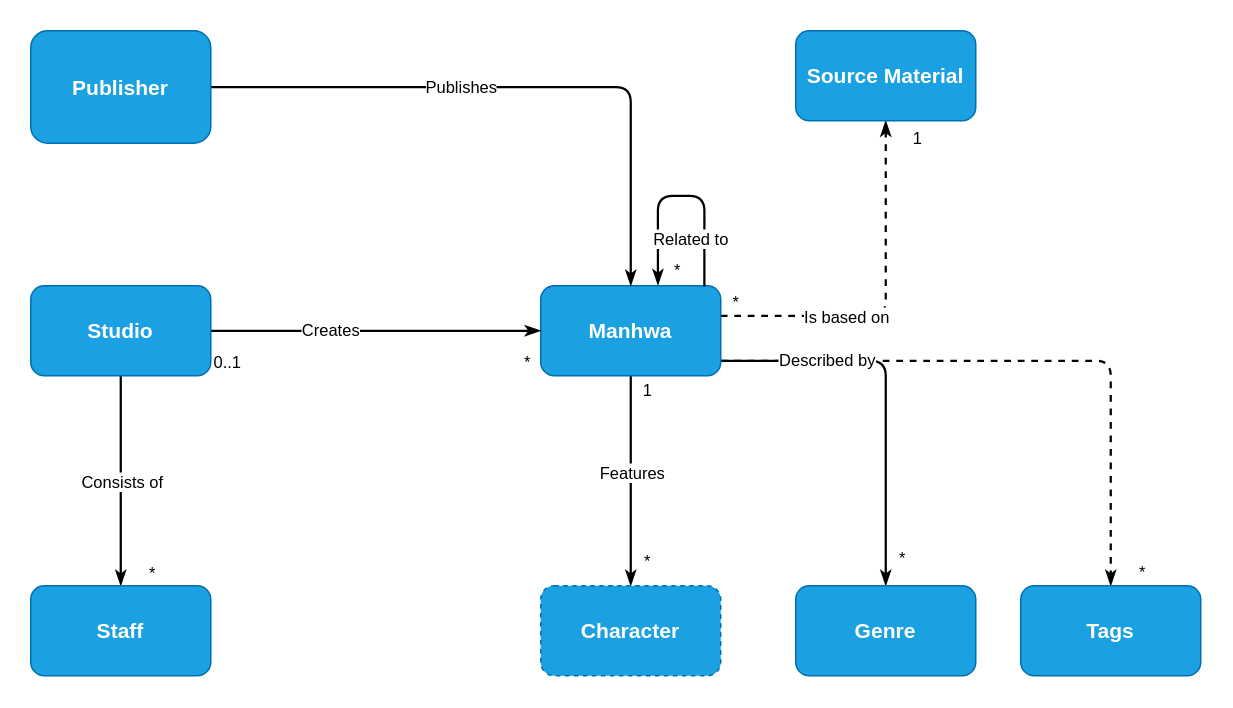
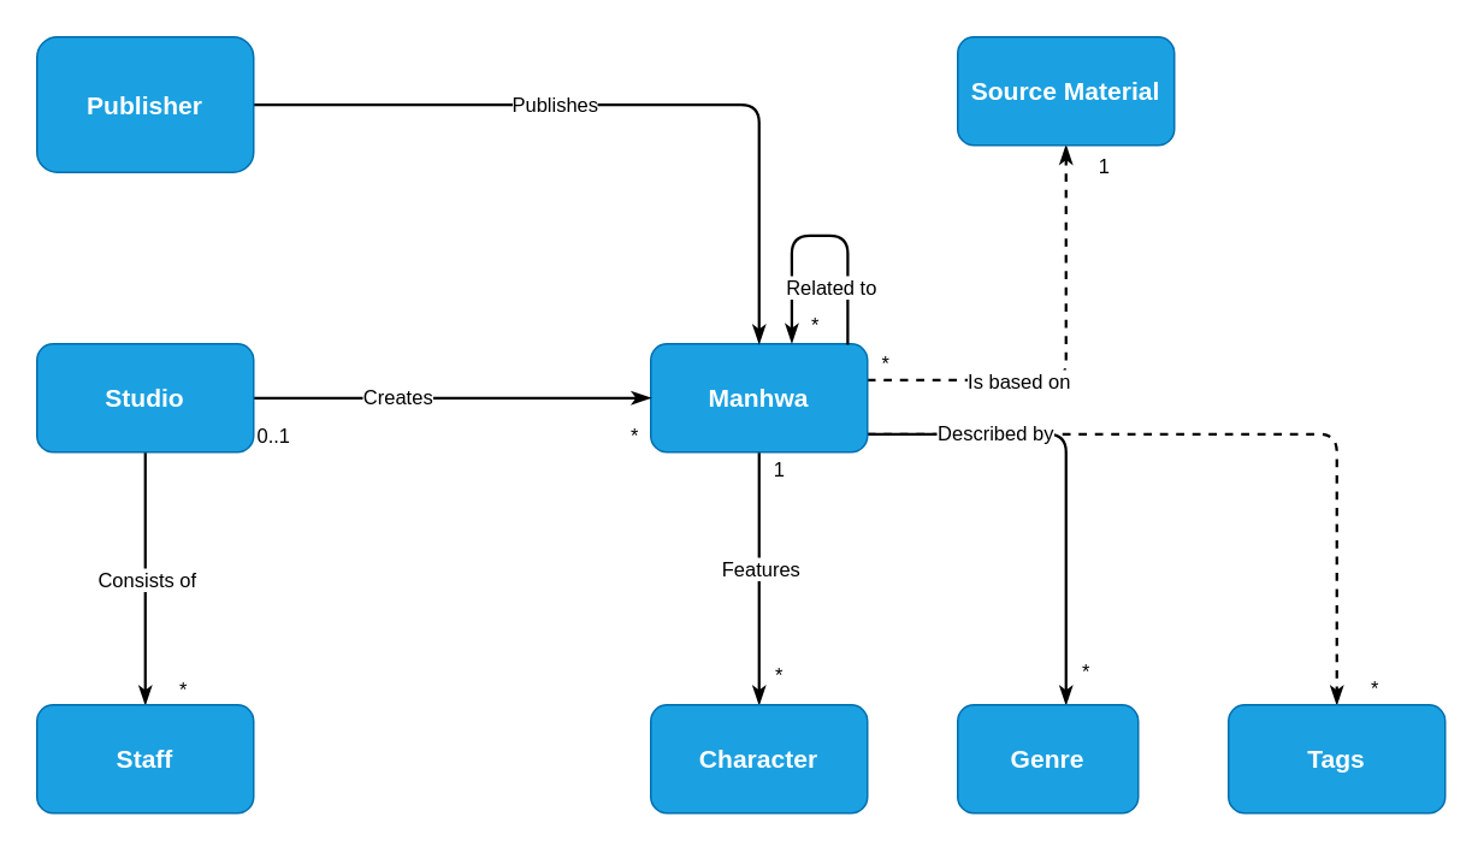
  <mxCell id="0" />
  <mxCell id="1" parent="0" />
  <mxCell id="2" style="edgeStyle=orthogonalEdgeStyle;orthogonalLoop=1;jettySize=auto;html=1;strokeWidth=1.5;endArrow=classicThin;endFill=1;dashed=1;" edge="1" parent="1" source="15" target="29"><mxGeometry relative="1" as="geometry"><Array as="points"><mxPoint x="740" y="240" /></Array></mxGeometry></mxCell>
  <mxCell id="3" value="*" style="edgeLabel;html=1;align=center;verticalAlign=middle;resizable=0;points=[];" vertex="1" connectable="0" parent="2"><mxGeometry x="0.902" y="-1" relative="1" as="geometry"><mxPoint x="21" y="10" as="offset" /></mxGeometry></mxCell>
  <mxCell id="4" style="edgeStyle=orthogonalEdgeStyle;orthogonalLoop=1;jettySize=auto;html=1;strokeWidth=1.5;endArrow=classicThin;endFill=1;entryX=0.5;entryY=1;entryDx=0;entryDy=0;dashed=1;" edge="1" parent="1" source="15" target="26"><mxGeometry relative="1" as="geometry"><Array as="points"><mxPoint x="590" y="210" /></Array></mxGeometry></mxCell>
  <mxCell id="5" value="Is based on" style="edgeLabel;html=1;align=center;verticalAlign=middle;resizable=0;points=[];" vertex="1" connectable="0" parent="4"><mxGeometry x="-0.196" y="4" relative="1" as="geometry"><mxPoint x="-13" y="4" as="offset" /></mxGeometry></mxCell>
  <mxCell id="6" value="1" style="edgeLabel;html=1;align=center;verticalAlign=middle;resizable=0;points=[];" vertex="1" connectable="0" parent="4"><mxGeometry x="0.836" y="-2" relative="1" as="geometry"><mxPoint x="18" y="-9" as="offset" /></mxGeometry></mxCell>
  <mxCell id="7" value="*" style="edgeLabel;html=1;align=center;verticalAlign=middle;resizable=0;points=[];" vertex="1" connectable="0" parent="4"><mxGeometry x="-0.925" y="1" relative="1" as="geometry"><mxPoint y="-9" as="offset" /></mxGeometry></mxCell>
  <mxCell id="8" style="edgeStyle=orthogonalEdgeStyle;orthogonalLoop=1;jettySize=auto;html=1;strokeWidth=1.5;endArrow=classicThin;endFill=1;" edge="1" parent="1" source="15" target="27"><mxGeometry relative="1" as="geometry" /></mxCell>
  <mxCell id="9" value="Features" style="edgeLabel;html=1;align=center;verticalAlign=middle;resizable=0;points=[];" vertex="1" connectable="0" parent="8"><mxGeometry x="0.229" y="-1" relative="1" as="geometry"><mxPoint x="1" y="-22" as="offset" /></mxGeometry></mxCell>
  <mxCell id="10" value="*" style="edgeLabel;html=1;align=center;verticalAlign=middle;resizable=0;points=[];" vertex="1" connectable="0" parent="8"><mxGeometry x="0.76" y="3" relative="1" as="geometry"><mxPoint x="7" as="offset" /></mxGeometry></mxCell>
  <mxCell id="11" value="1" style="edgeLabel;html=1;align=center;verticalAlign=middle;resizable=0;points=[];" vertex="1" connectable="0" parent="8"><mxGeometry x="-0.911" y="2" relative="1" as="geometry"><mxPoint x="8" y="3" as="offset" /></mxGeometry></mxCell>
  <mxCell id="12" style="edgeStyle=orthogonalEdgeStyle;orthogonalLoop=1;jettySize=auto;html=1;strokeWidth=1.5;endArrow=classicThin;endFill=1;" edge="1" parent="1" source="15" target="28"><mxGeometry relative="1" as="geometry"><Array as="points"><mxPoint x="590" y="240" /></Array></mxGeometry></mxCell>
  <mxCell id="13" value="Described by" style="edgeLabel;html=1;align=center;verticalAlign=middle;resizable=0;points=[];" vertex="1" connectable="0" parent="12"><mxGeometry x="-0.353" y="1" relative="1" as="geometry"><mxPoint x="-14" as="offset" /></mxGeometry></mxCell>
  <mxCell id="14" value="*" style="edgeLabel;html=1;align=center;verticalAlign=middle;resizable=0;points=[];" vertex="1" connectable="0" parent="12"><mxGeometry x="0.791" y="3" relative="1" as="geometry"><mxPoint x="7" y="8" as="offset" /></mxGeometry></mxCell>
  <mxCell id="15" value="&lt;h3&gt;Manhwa&lt;/h3&gt;" style="rounded=1;whiteSpace=wrap;html=1;fillColor=#1ba1e2;strokeColor=#006EAF;fontColor=#ffffff;" vertex="1" parent="1"><mxGeometry x="360" y="190" width="120" height="60" as="geometry" /></mxCell>
  <mxCell id="16" style="edgeStyle=orthogonalEdgeStyle;rounded=0;orthogonalLoop=1;jettySize=auto;html=1;strokeWidth=1.5;endArrow=classicThin;endFill=1;" edge="1" parent="1" source="22" target="23"><mxGeometry relative="1" as="geometry" /></mxCell>
  <mxCell id="17" value="Consists of" style="edgeLabel;html=1;align=center;verticalAlign=middle;resizable=0;points=[];" vertex="1" connectable="0" parent="16"><mxGeometry x="-0.257" y="2" relative="1" as="geometry"><mxPoint x="-2" y="18" as="offset" /></mxGeometry></mxCell>
  <mxCell id="18" value="*" style="edgeLabel;html=1;align=center;verticalAlign=middle;resizable=0;points=[];" vertex="1" connectable="0" parent="16"><mxGeometry x="0.865" relative="1" as="geometry"><mxPoint x="20" as="offset" /></mxGeometry></mxCell>
  <mxCell id="19" value="Creates" style="edgeStyle=orthogonalEdgeStyle;orthogonalLoop=1;jettySize=auto;html=1;strokeWidth=1.5;endArrow=classicThin;endFill=1;" edge="1" parent="1" source="22" target="15"><mxGeometry x="-0.273" relative="1" as="geometry"><mxPoint as="offset" /></mxGeometry></mxCell>
  <mxCell id="20" value="*" style="edgeLabel;html=1;align=center;verticalAlign=middle;resizable=0;points=[];" vertex="1" connectable="0" parent="19"><mxGeometry x="0.935" relative="1" as="geometry"><mxPoint x="-3" y="20" as="offset" /></mxGeometry></mxCell>
  <mxCell id="21" value="0..1" style="edgeLabel;html=1;align=center;verticalAlign=middle;resizable=0;points=[];" vertex="1" connectable="0" parent="19"><mxGeometry x="-0.918" relative="1" as="geometry"><mxPoint x="1" y="20" as="offset" /></mxGeometry></mxCell>
  <mxCell id="22" value="&lt;h3&gt;Studio&lt;/h3&gt;" style="rounded=1;whiteSpace=wrap;html=1;fillColor=#1ba1e2;strokeColor=#006EAF;fontColor=#ffffff;" vertex="1" parent="1"><mxGeometry x="20" y="190" width="120" height="60" as="geometry" /></mxCell>
  <mxCell id="23" value="&lt;h3&gt;Staff&lt;/h3&gt;" style="rounded=1;whiteSpace=wrap;html=1;fillColor=#1ba1e2;strokeColor=#006EAF;fontColor=#ffffff;" vertex="1" parent="1"><mxGeometry x="20" y="390" width="120" height="60" as="geometry" /></mxCell>
  <mxCell id="24" value="Publishes" style="edgeStyle=orthogonalEdgeStyle;orthogonalLoop=1;jettySize=auto;html=1;strokeWidth=1.5;endArrow=classicThin;endFill=1;" edge="1" parent="1" source="25" target="15"><mxGeometry x="-0.189" relative="1" as="geometry"><mxPoint as="offset" /></mxGeometry></mxCell>
  <mxCell id="25" value="&lt;h3&gt;Publisher&lt;/h3&gt;" style="rounded=1;whiteSpace=wrap;html=1;fillColor=#1ba1e2;strokeColor=#006EAF;fontColor=#ffffff;" vertex="1" parent="1"><mxGeometry x="20" y="20" width="120" height="75" as="geometry" /></mxCell>
  <mxCell id="26" value="&lt;h3&gt;Source Material&lt;/h3&gt;" style="rounded=1;whiteSpace=wrap;html=1;fillColor=#1ba1e2;strokeColor=#006EAF;fontColor=#ffffff;" vertex="1" parent="1"><mxGeometry x="530" y="20" width="120" height="60" as="geometry" /></mxCell>
- <mxCell id="27" value="&lt;h3&gt;Character&lt;/h3&gt;" style="rounded=1;whiteSpace=wrap;html=1;fillColor=#1ba1e2;strokeColor=#006EAF;fontColor=#ffffff;dashed=1;" vertex="1" parent="1"><mxGeometry x="360" y="390" width="120" height="60" as="geometry" /></mxCell>
- <mxCell id="28" value="&lt;h3&gt;Genre&lt;/h3&gt;" style="rounded=1;whiteSpace=wrap;html=1;fillColor=#1ba1e2;strokeColor=#006EAF;fontColor=#ffffff;" vertex="1" parent="1"><mxGeometry x="530" y="390" width="120" height="60" as="geometry" /></mxCell>
+ <mxCell id="27" value="&lt;h3&gt;Character&lt;/h3&gt;" style="rounded=1;whiteSpace=wrap;html=1;fillColor=#1ba1e2;strokeColor=#006EAF;fontColor=#ffffff;" vertex="1" parent="1"><mxGeometry x="360" y="390" width="120" height="60" as="geometry" /></mxCell>
+ <mxCell id="28" value="&lt;h3&gt;Genre&lt;/h3&gt;" style="rounded=1;whiteSpace=wrap;html=1;fillColor=#1ba1e2;strokeColor=#006EAF;fontColor=#ffffff;" vertex="1" parent="1"><mxGeometry x="530" y="390" width="100" height="60" as="geometry" /></mxCell>
  <mxCell id="29" value="&lt;h3&gt;Tags&lt;/h3&gt;" style="rounded=1;whiteSpace=wrap;html=1;fillColor=#1ba1e2;strokeColor=#006EAF;fontColor=#ffffff;" vertex="1" parent="1"><mxGeometry x="680" y="390" width="120" height="60" as="geometry" /></mxCell>
  <mxCell id="30" value="Related to" style="edgeStyle=orthogonalEdgeStyle;orthogonalLoop=1;jettySize=auto;html=1;exitX=0.909;exitY=0.008;exitDx=0;exitDy=0;strokeWidth=1.5;endArrow=classicThin;endFill=1;entryX=0.651;entryY=-0.008;entryDx=0;entryDy=0;entryPerimeter=0;exitPerimeter=0;" edge="1" parent="1" source="15" target="15"><mxGeometry x="-0.596" y="9" relative="1" as="geometry"><Array as="points"><mxPoint x="469" y="130" /><mxPoint x="438" y="130" /></Array><mxPoint as="offset" /></mxGeometry></mxCell>
  <mxCell id="31" value="*" style="edgeLabel;html=1;align=center;verticalAlign=middle;resizable=0;points=[];" vertex="1" connectable="0" parent="30"><mxGeometry x="0.874" y="-1" relative="1" as="geometry"><mxPoint x="13" as="offset" /></mxGeometry></mxCell>
